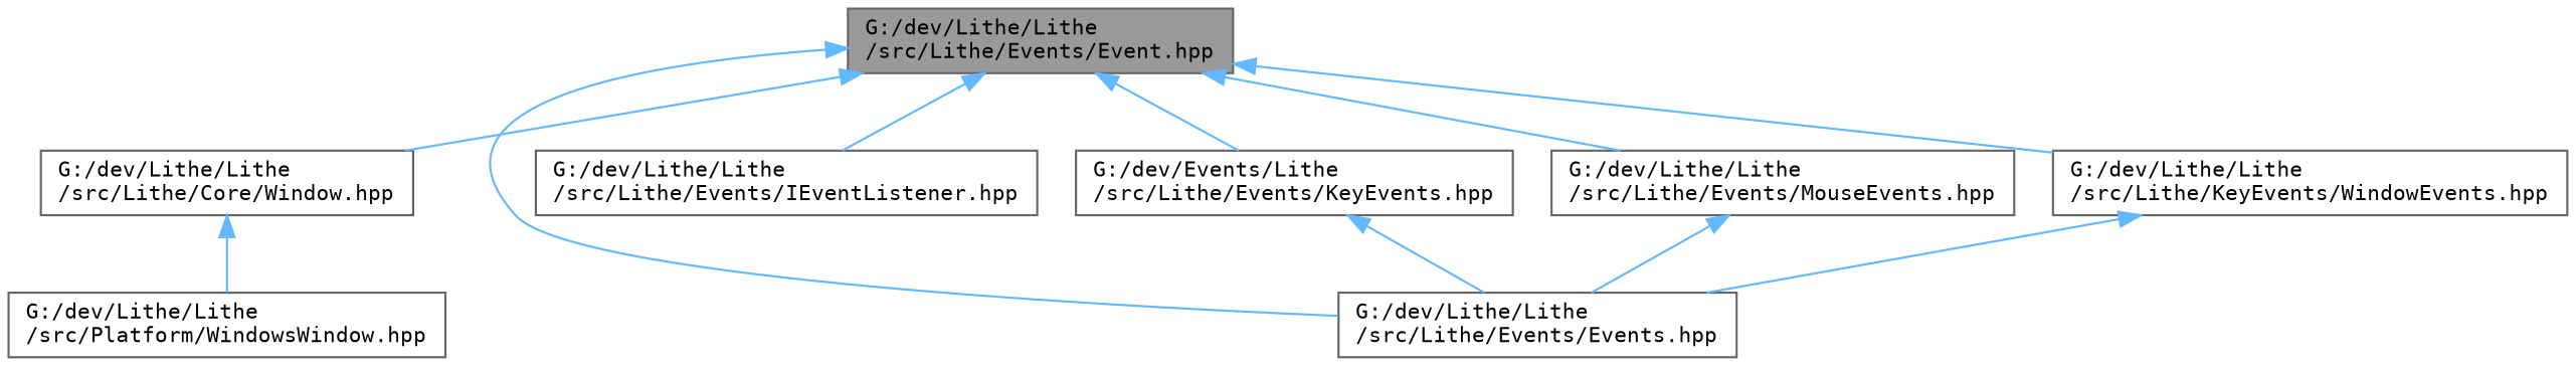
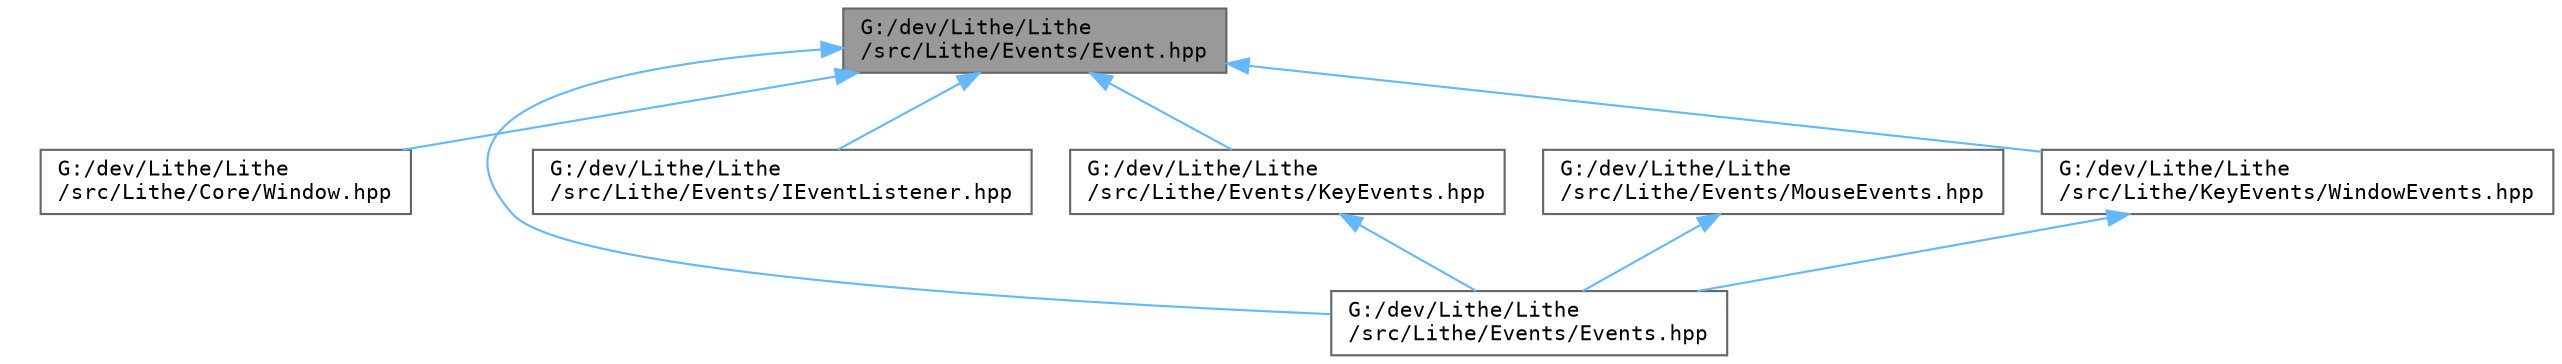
  digraph {
    fontname="DejaVu Sans Mono"
    node [color=grey40 fillcolor=white fontname="DejaVu Sans Mono" fontsize=10 shape=box style=filled]
    edge [color=steelblue1 dir=back fontname="DejaVu Sans Mono" fontsize=10 labelfontname=Helvetica labelfontsize=10 style=solid]
    n1 [color=gray40 fillcolor=grey60 fontcolor=black height=0.2 label="G:/dev/Lithe/Lithe\l/src/Lithe/Events/Event.hpp" width=0.4]
    n2 [height=0.2 label="G:/dev/Lithe/Lithe\l/src/Lithe/Core/Window.hpp" width=0.4]
    n3 [height=0.2 label="G:/dev/Lithe/Lithe\l/src/Lithe/Events/Events.hpp" width=0.4]
    n4 [height=0.2 label="G:/dev/Lithe/Lithe\l/src/Lithe/Events/IEventListener.hpp" width=0.4]
-   n5 [height=0.2 label="G:/dev/Events/Lithe\l/src/Lithe/Events/KeyEvents.hpp" width=0.4]
+   n5 [height=0.2 label="G:/dev/Lithe/Lithe\l/src/Lithe/Events/KeyEvents.hpp" width=0.4]
    n6 [height=0.2 label="G:/dev/Lithe/Lithe\l/src/Lithe/Events/MouseEvents.hpp" width=0.4]
    n7 [height=0.2 label="G:/dev/Lithe/Lithe\l/src/Lithe/KeyEvents/WindowEvents.hpp" width=0.4]
-   n8 [height=0.2 label="G:/dev/Lithe/Lithe\l/src/Platform/WindowsWindow.hpp" width=0.4]
    n1 -> n2
    n1 -> n3
    n1 -> n4
    n1 -> n5
-   n1 -> n6
    n1 -> n7
-   n2 -> n8
    n5 -> n3
    n6 -> n3
    n7 -> n3
  }
